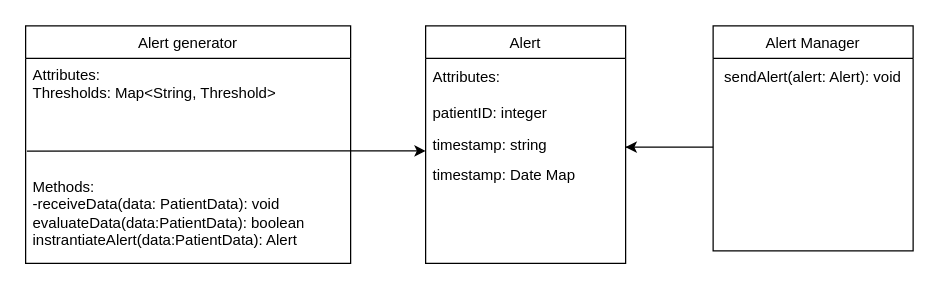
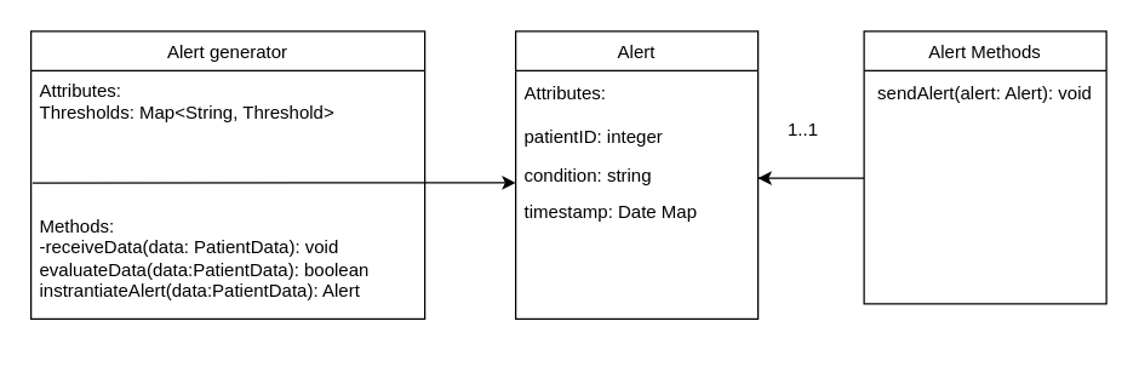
  <mxCell id="0" />
  <mxCell id="1" parent="0" />
  <mxCell id="2" value="Alert generator" style="swimlane;fontStyle=0;align=center;verticalAlign=top;childLayout=stackLayout;horizontal=1;startSize=26;horizontalStack=0;resizeParent=1;resizeLast=0;collapsible=1;marginBottom=0;rounded=0;shadow=0;strokeWidth=1;" parent="1" vertex="1"><mxGeometry x="20" y="20" width="260" height="190" as="geometry"><mxRectangle x="550" y="140" width="160" height="26" as="alternateBounds" /></mxGeometry></mxCell>
  <mxCell id="3" value="Attributes:&#10;Thresholds: Map&lt;String, Threshold&gt;&#10; " style="text;align=left;verticalAlign=top;spacingLeft=4;spacingRight=4;overflow=hidden;rotatable=0;points=[[0,0.5],[1,0.5]];portConstraint=eastwest;" parent="2" vertex="1"><mxGeometry y="26" width="260" height="64" as="geometry" /></mxCell>
  <mxCell id="4" value="Alert" style="swimlane;fontStyle=0;align=center;verticalAlign=top;childLayout=stackLayout;horizontal=1;startSize=26;horizontalStack=0;resizeParent=1;resizeLast=0;collapsible=1;marginBottom=0;rounded=0;shadow=0;strokeWidth=1;" vertex="1" parent="1"><mxGeometry x="340" y="20" width="160" height="190" as="geometry"><mxRectangle x="550" y="140" width="160" height="26" as="alternateBounds" /></mxGeometry></mxCell>
  <mxCell id="5" value="Attributes:" style="text;strokeColor=none;fillColor=none;align=left;verticalAlign=middle;spacingLeft=4;spacingRight=4;overflow=hidden;points=[[0,0.5],[1,0.5]];portConstraint=eastwest;rotatable=0;whiteSpace=wrap;html=1;" vertex="1" parent="4"><mxGeometry y="26" width="160" height="30" as="geometry" /></mxCell>
  <mxCell id="6" value="patientID: integer" style="text;align=left;verticalAlign=top;spacingLeft=4;spacingRight=4;overflow=hidden;rotatable=0;points=[[0,0.5],[1,0.5]];portConstraint=eastwest;" vertex="1" parent="4"><mxGeometry y="56" width="160" height="26" as="geometry" /></mxCell>
- <mxCell id="7" value="timestamp: string" style="text;align=left;verticalAlign=top;spacingLeft=4;spacingRight=4;overflow=hidden;rotatable=0;points=[[0,0.5],[1,0.5]];portConstraint=eastwest;rounded=0;shadow=0;html=0;" vertex="1" parent="4"><mxGeometry y="82" width="160" height="24" as="geometry" /></mxCell>
+ <mxCell id="7" value="condition: string" style="text;align=left;verticalAlign=top;spacingLeft=4;spacingRight=4;overflow=hidden;rotatable=0;points=[[0,0.5],[1,0.5]];portConstraint=eastwest;rounded=0;shadow=0;html=0;" vertex="1" parent="4"><mxGeometry y="82" width="160" height="24" as="geometry" /></mxCell>
  <mxCell id="8" value="timestamp: Date Map" style="text;align=left;verticalAlign=top;spacingLeft=4;spacingRight=4;overflow=hidden;rotatable=0;points=[[0,0.5],[1,0.5]];portConstraint=eastwest;rounded=0;shadow=0;html=0;" vertex="1" parent="4"><mxGeometry y="106" width="160" height="22" as="geometry" /></mxCell>
- <mxCell id="9" value="Alert Manager&#10;" style="swimlane;fontStyle=0;align=center;verticalAlign=top;childLayout=stackLayout;horizontal=1;startSize=26;horizontalStack=0;resizeParent=1;resizeLast=0;collapsible=1;marginBottom=0;rounded=0;shadow=0;strokeWidth=1;" vertex="1" parent="1"><mxGeometry x="570" y="20" width="160" height="180" as="geometry"><mxRectangle x="550" y="140" width="160" height="26" as="alternateBounds" /></mxGeometry></mxCell>
+ <mxCell id="9" value="Alert Methods&#10;" style="swimlane;fontStyle=0;align=center;verticalAlign=top;childLayout=stackLayout;horizontal=1;startSize=26;horizontalStack=0;resizeParent=1;resizeLast=0;collapsible=1;marginBottom=0;rounded=0;shadow=0;strokeWidth=1;" vertex="1" parent="1"><mxGeometry x="570" y="20" width="160" height="180" as="geometry"><mxRectangle x="550" y="140" width="160" height="26" as="alternateBounds" /></mxGeometry></mxCell>
  <mxCell id="10" value="sendAlert(alert: Alert): void" style="text;html=1;align=center;verticalAlign=middle;whiteSpace=wrap;rounded=0;" vertex="1" parent="9"><mxGeometry y="26" width="160" height="30" as="geometry" /></mxCell>
  <mxCell id="11" value="" style="endArrow=none;html=1;rounded=0;exitX=0.004;exitY=0.002;exitDx=0;exitDy=0;exitPerimeter=0;" edge="1" parent="1" source="13"><mxGeometry width="50" height="50" relative="1" as="geometry"><mxPoint x="20" y="120" as="sourcePoint" /><mxPoint x="280" y="120" as="targetPoint" /></mxGeometry></mxCell>
  <mxCell id="12" value="" style="endArrow=none;html=1;rounded=0;" edge="1" parent="1" target="13"><mxGeometry width="50" height="50" relative="1" as="geometry"><mxPoint x="20" y="120" as="sourcePoint" /><mxPoint x="280" y="120" as="targetPoint" /></mxGeometry></mxCell>
  <mxCell id="13" value="Methods:&lt;div&gt;-receiveData(data: PatientData): void&lt;/div&gt;&lt;div&gt;evaluateData(data:PatientData): boolean&lt;/div&gt;&lt;div&gt;instrantiateAlert&lt;span style=&quot;background-color: initial;&quot;&gt;(data:PatientData)&lt;/span&gt;&lt;span style=&quot;background-color: initial;&quot;&gt;: Alert&lt;/span&gt;&lt;/div&gt;" style="text;strokeColor=none;fillColor=none;align=left;verticalAlign=middle;spacingLeft=4;spacingRight=4;overflow=hidden;points=[[0,0.5],[1,0.5]];portConstraint=eastwest;rotatable=0;whiteSpace=wrap;html=1;" vertex="1" parent="1"><mxGeometry x="20" y="120" width="250" height="100" as="geometry" /></mxCell>
  <mxCell id="14" value="" style="endArrow=classic;html=1;rounded=0;" edge="1" parent="1"><mxGeometry width="50" height="50" relative="1" as="geometry"><mxPoint x="280" y="120" as="sourcePoint" /><mxPoint x="340" y="120" as="targetPoint" /></mxGeometry></mxCell>
  <mxCell id="15" value="" style="endArrow=classic;html=1;rounded=0;" edge="1" parent="1"><mxGeometry width="50" height="50" relative="1" as="geometry"><mxPoint x="500" y="117" as="sourcePoint" /><mxPoint x="500" y="117" as="targetPoint" /><Array as="points"><mxPoint x="570" y="117" /></Array></mxGeometry></mxCell>
+ <mxCell id="16" value="1..1" style="text;html=1;align=center;verticalAlign=middle;whiteSpace=wrap;rounded=0;" vertex="1" parent="1"><mxGeometry x="500" y="70" width="60" height="30" as="geometry" /></mxCell>
